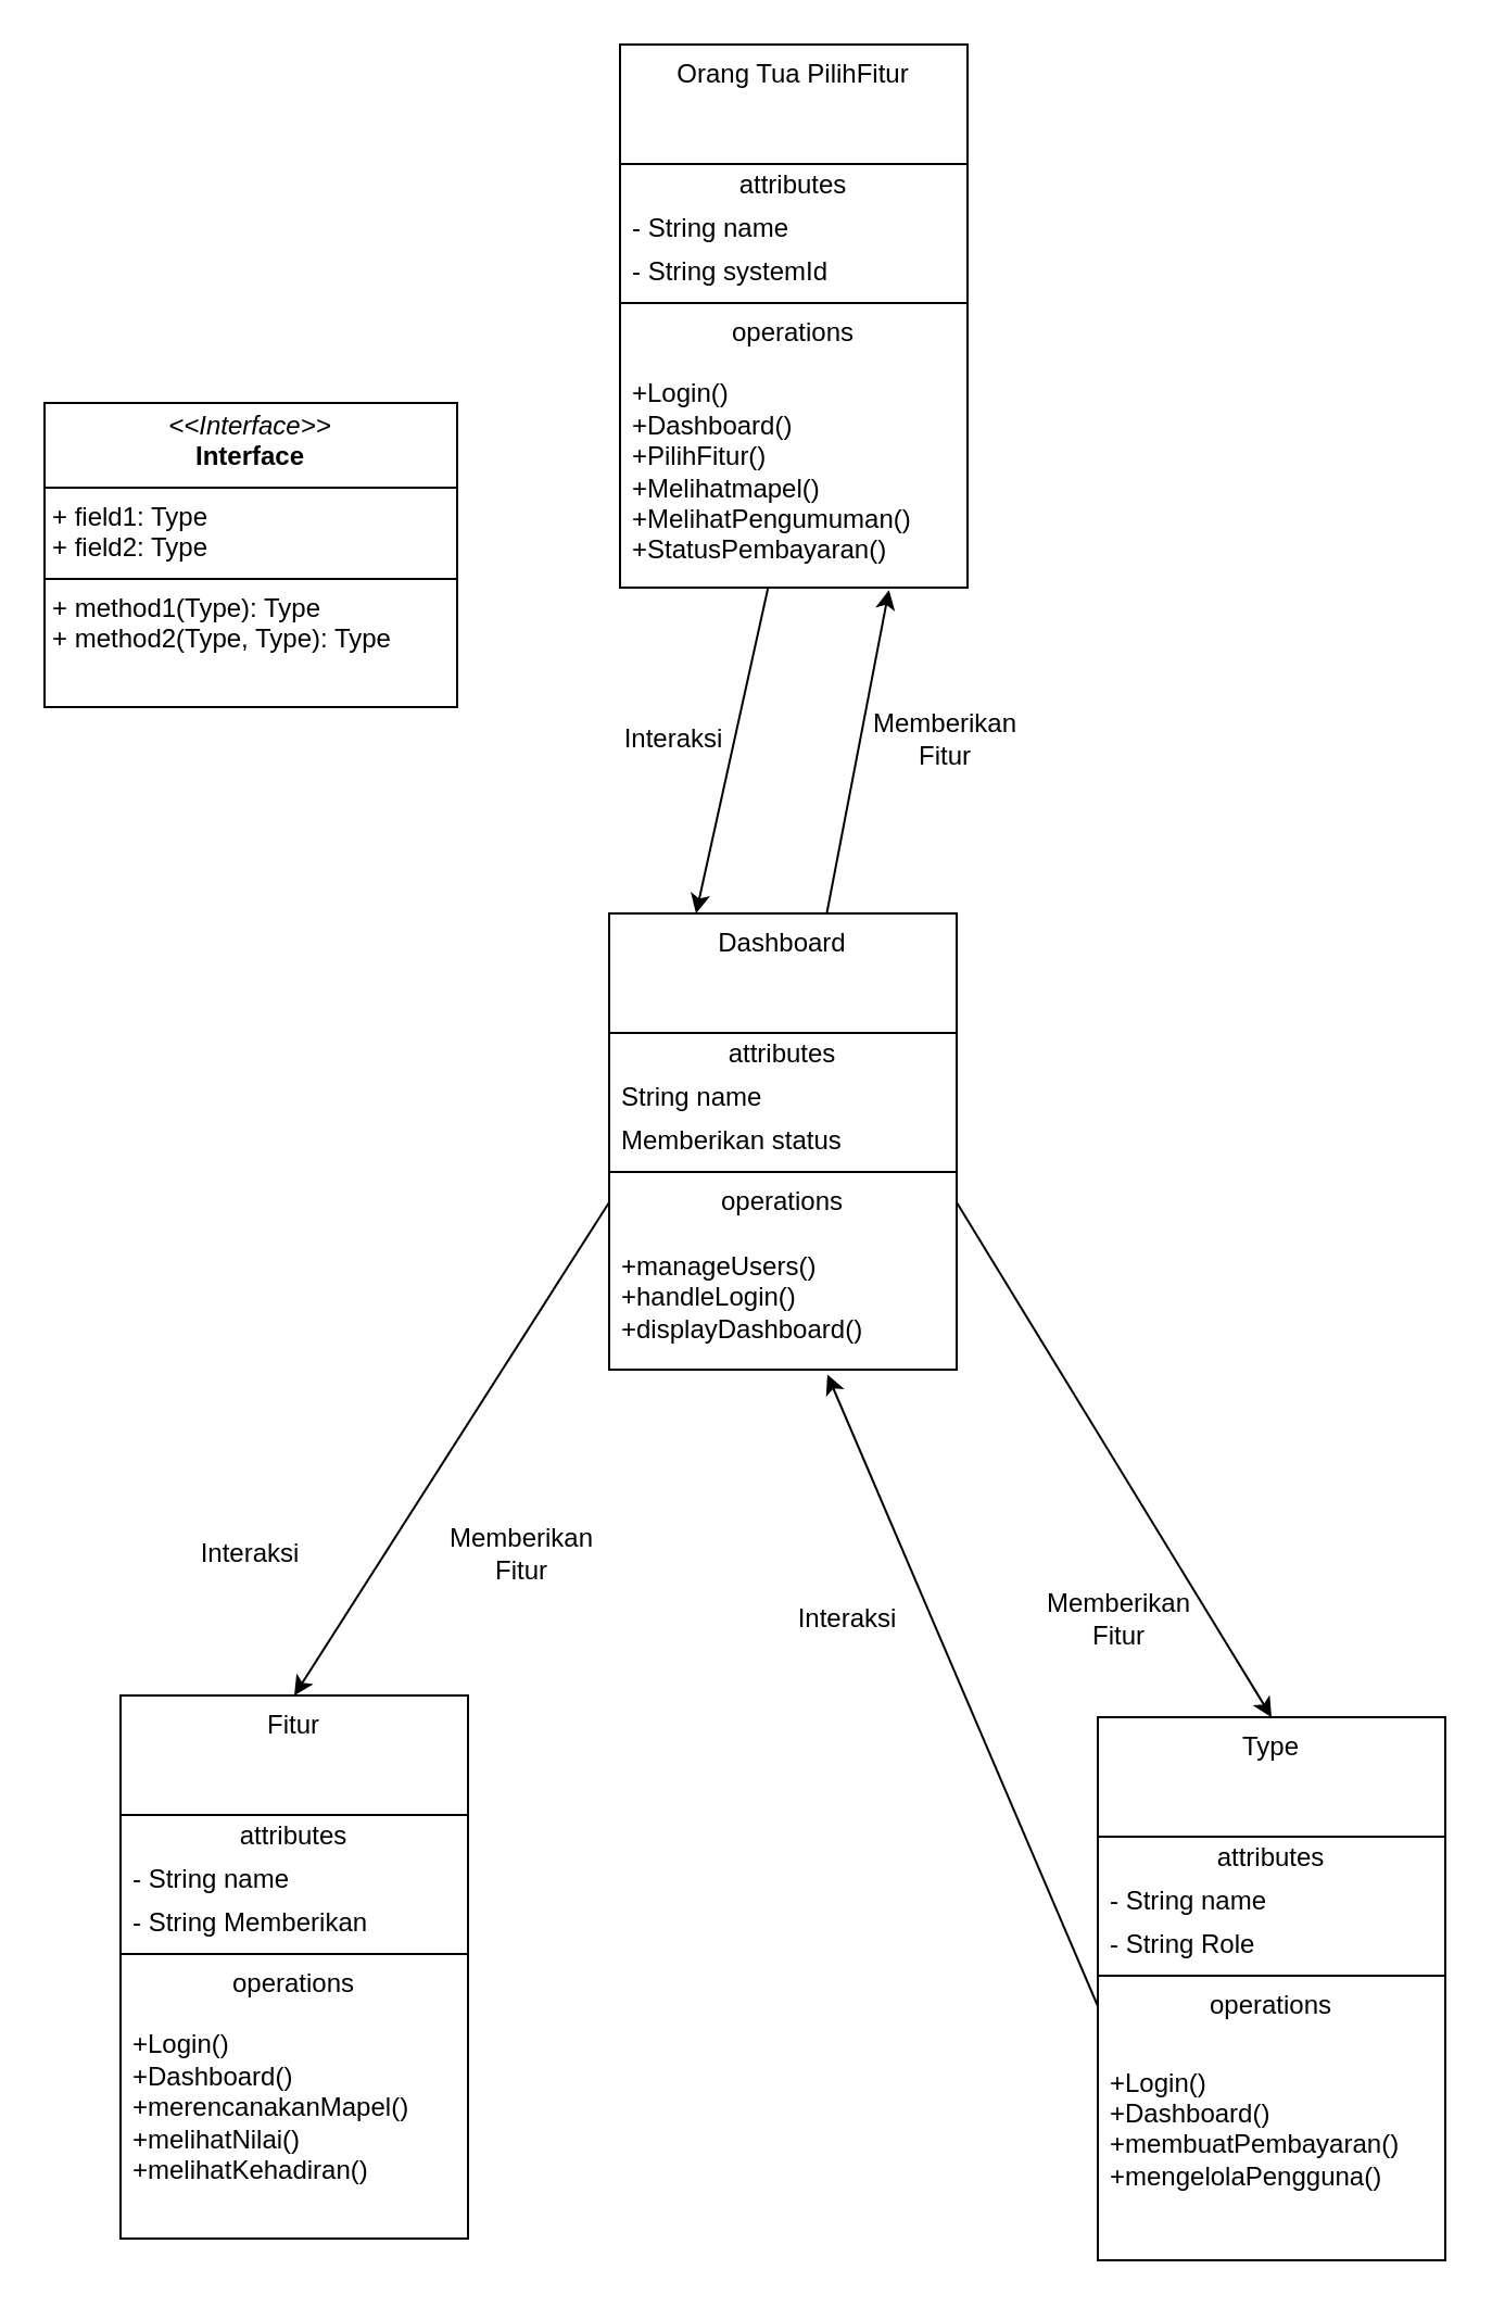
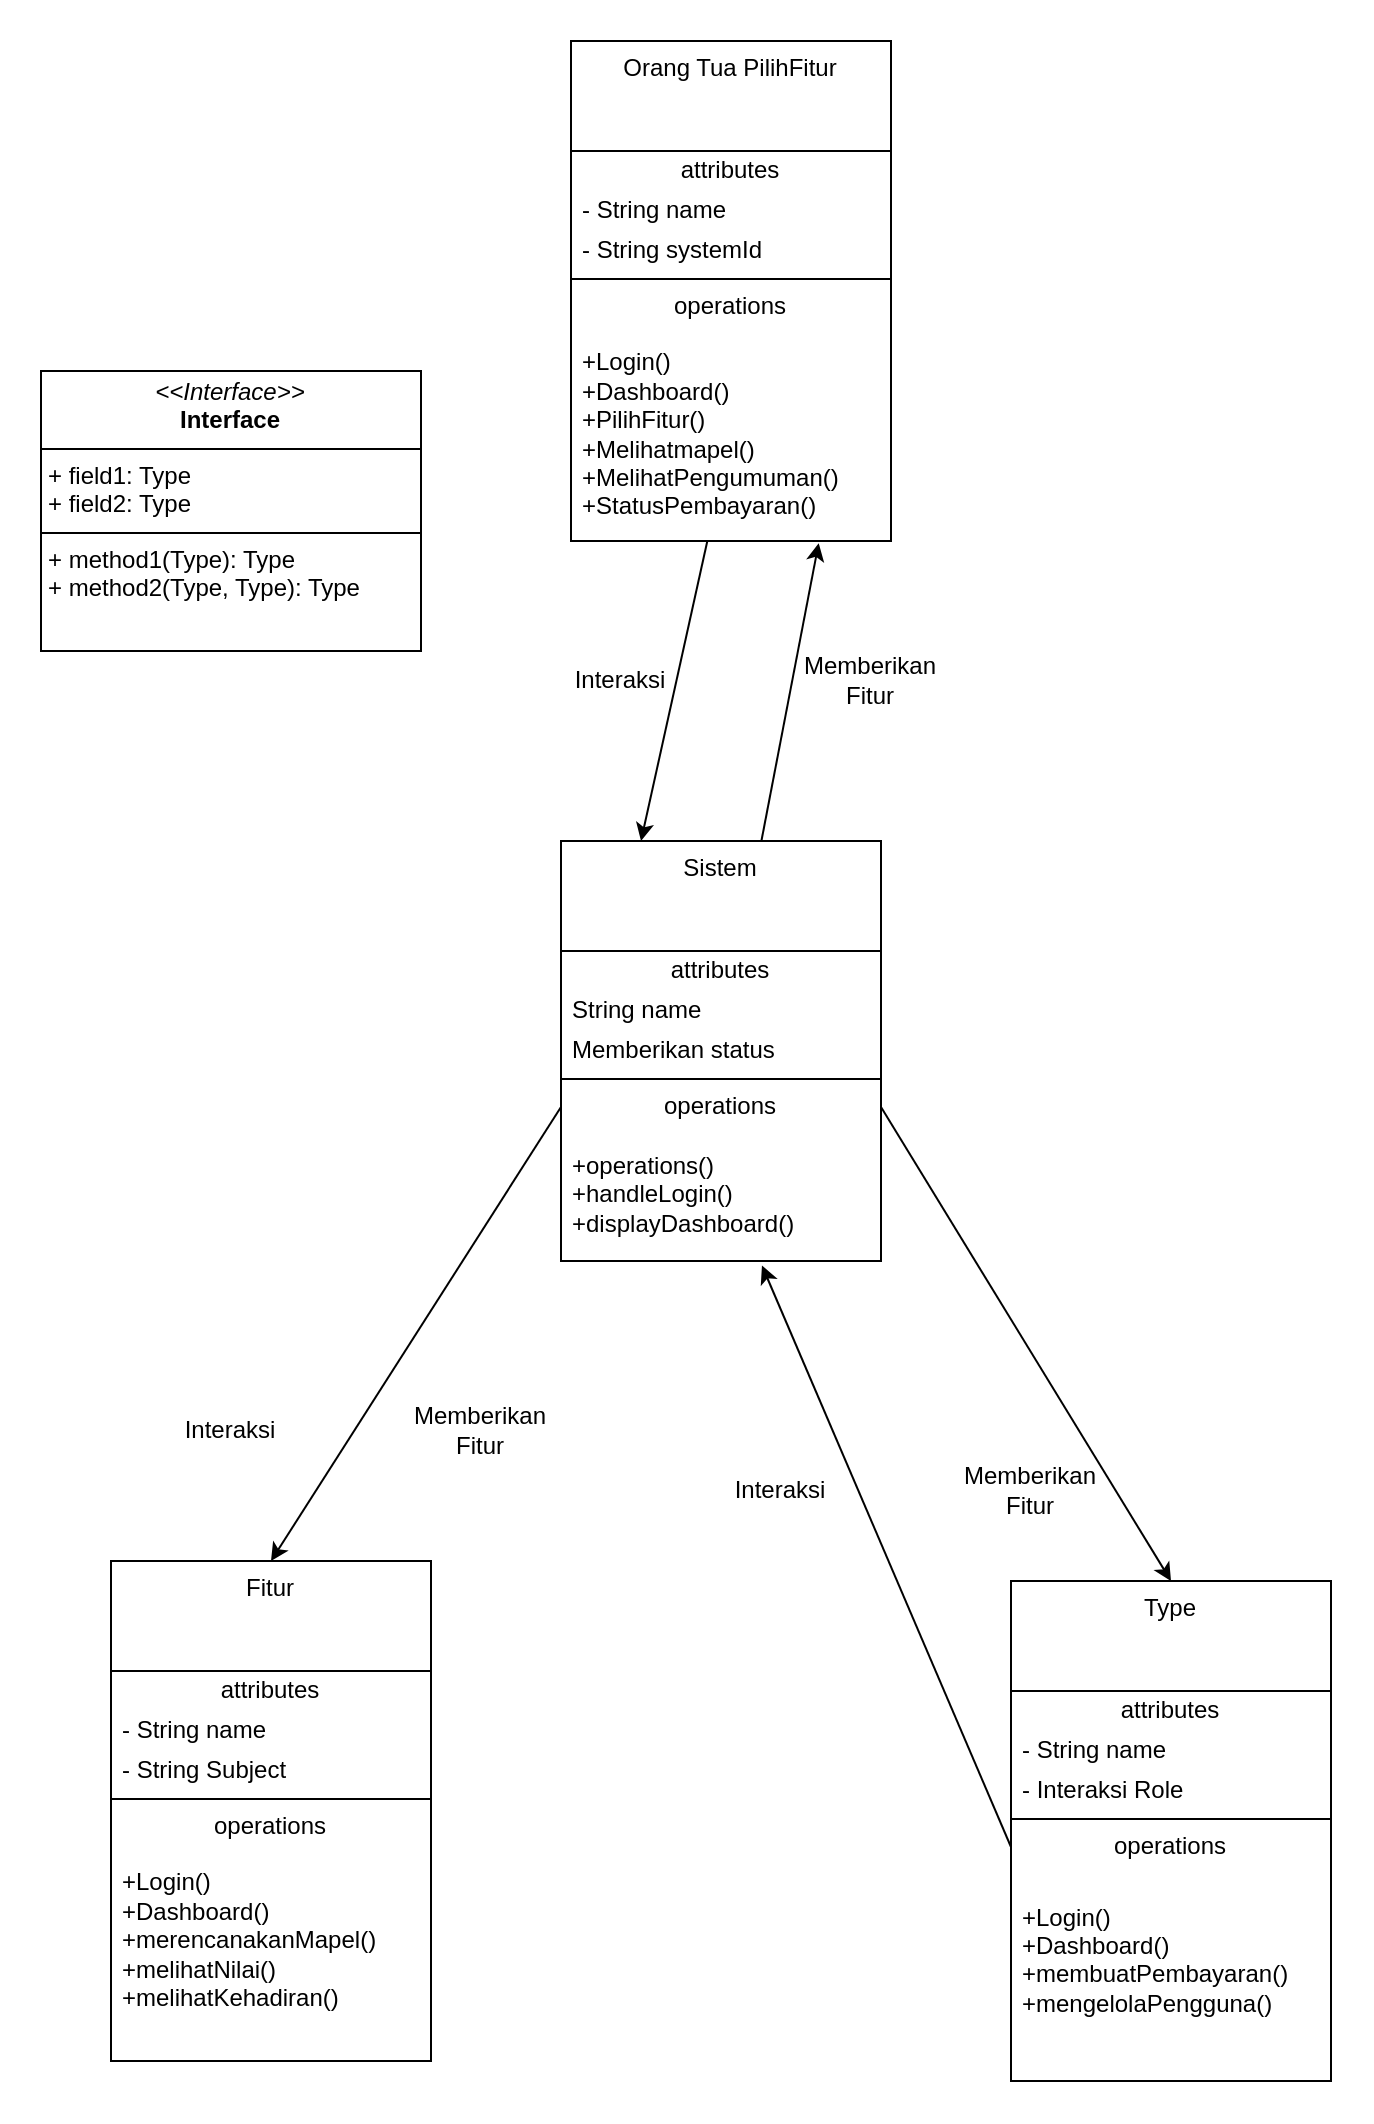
  <mxCell id="0" />
  <mxCell id="1" parent="0" />
  <mxCell id="2" value="Orang Tua PilihFitur" style="swimlane;fontStyle=0;align=center;verticalAlign=top;childLayout=stackLayout;horizontal=1;startSize=55;horizontalStack=0;resizeParent=1;resizeParentMax=0;resizeLast=0;collapsible=0;marginBottom=0;html=1;whiteSpace=wrap;" parent="1" vertex="1"><mxGeometry x="285" y="20" width="160" height="250" as="geometry" /></mxCell>
  <mxCell id="3" value="attributes" style="text;html=1;strokeColor=none;fillColor=none;align=center;verticalAlign=middle;spacingLeft=4;spacingRight=4;overflow=hidden;rotatable=0;points=[[0,0.5],[1,0.5]];portConstraint=eastwest;whiteSpace=wrap;" parent="2" vertex="1"><mxGeometry y="55" width="160" height="20" as="geometry" /></mxCell>
  <mxCell id="4" value="- String name" style="text;html=1;strokeColor=none;fillColor=none;align=left;verticalAlign=middle;spacingLeft=4;spacingRight=4;overflow=hidden;rotatable=0;points=[[0,0.5],[1,0.5]];portConstraint=eastwest;whiteSpace=wrap;" parent="2" vertex="1"><mxGeometry y="75" width="160" height="20" as="geometry" /></mxCell>
  <mxCell id="5" value="- String systemId" style="text;html=1;strokeColor=none;fillColor=none;align=left;verticalAlign=middle;spacingLeft=4;spacingRight=4;overflow=hidden;rotatable=0;points=[[0,0.5],[1,0.5]];portConstraint=eastwest;whiteSpace=wrap;" parent="2" vertex="1"><mxGeometry y="95" width="160" height="20" as="geometry" /></mxCell>
  <mxCell id="6" value="" style="line;strokeWidth=1;fillColor=none;align=left;verticalAlign=middle;spacingTop=-1;spacingLeft=3;spacingRight=3;rotatable=0;labelPosition=right;points=[];portConstraint=eastwest;" parent="2" vertex="1"><mxGeometry y="115" width="160" height="8" as="geometry" /></mxCell>
  <mxCell id="7" value="operations" style="text;html=1;strokeColor=none;fillColor=none;align=center;verticalAlign=middle;spacingLeft=4;spacingRight=4;overflow=hidden;rotatable=0;points=[[0,0.5],[1,0.5]];portConstraint=eastwest;whiteSpace=wrap;" parent="2" vertex="1"><mxGeometry y="123" width="160" height="20" as="geometry" /></mxCell>
  <mxCell id="8" value="+Login()&lt;div&gt;+Dashboard()&lt;/div&gt;&lt;div&gt;+PilihFitur()&lt;/div&gt;&lt;div&gt;+Melihatmapel()&lt;/div&gt;&lt;div&gt;+MelihatPengumuman()&lt;/div&gt;&lt;div&gt;+StatusPembayaran()&lt;/div&gt;" style="text;html=1;strokeColor=none;fillColor=none;align=left;verticalAlign=middle;spacingLeft=4;spacingRight=4;overflow=hidden;rotatable=0;points=[[0,0.5],[1,0.5]];portConstraint=eastwest;whiteSpace=wrap;" parent="2" vertex="1"><mxGeometry y="143" width="160" height="107" as="geometry" /></mxCell>
- <mxCell id="9" value="Dashboard" style="swimlane;fontStyle=0;align=center;verticalAlign=top;childLayout=stackLayout;horizontal=1;startSize=55;horizontalStack=0;resizeParent=1;resizeParentMax=0;resizeLast=0;collapsible=0;marginBottom=0;html=1;whiteSpace=wrap;" parent="1" vertex="1"><mxGeometry x="280" y="420" width="160" height="210" as="geometry" /></mxCell>
+ <mxCell id="9" value="Sistem" style="swimlane;fontStyle=0;align=center;verticalAlign=top;childLayout=stackLayout;horizontal=1;startSize=55;horizontalStack=0;resizeParent=1;resizeParentMax=0;resizeLast=0;collapsible=0;marginBottom=0;html=1;whiteSpace=wrap;" parent="1" vertex="1"><mxGeometry x="280" y="420" width="160" height="210" as="geometry" /></mxCell>
  <mxCell id="10" value="attributes" style="text;html=1;strokeColor=none;fillColor=none;align=center;verticalAlign=middle;spacingLeft=4;spacingRight=4;overflow=hidden;rotatable=0;points=[[0,0.5],[1,0.5]];portConstraint=eastwest;whiteSpace=wrap;" parent="9" vertex="1"><mxGeometry y="55" width="160" height="20" as="geometry" /></mxCell>
  <mxCell id="11" value="String name" style="text;html=1;strokeColor=none;fillColor=none;align=left;verticalAlign=middle;spacingLeft=4;spacingRight=4;overflow=hidden;rotatable=0;points=[[0,0.5],[1,0.5]];portConstraint=eastwest;whiteSpace=wrap;" parent="9" vertex="1"><mxGeometry y="75" width="160" height="20" as="geometry" /></mxCell>
  <mxCell id="12" value="Memberikan status" style="text;html=1;strokeColor=none;fillColor=none;align=left;verticalAlign=middle;spacingLeft=4;spacingRight=4;overflow=hidden;rotatable=0;points=[[0,0.5],[1,0.5]];portConstraint=eastwest;whiteSpace=wrap;" parent="9" vertex="1"><mxGeometry y="95" width="160" height="20" as="geometry" /></mxCell>
  <mxCell id="13" value="" style="line;strokeWidth=1;fillColor=none;align=left;verticalAlign=middle;spacingTop=-1;spacingLeft=3;spacingRight=3;rotatable=0;labelPosition=right;points=[];portConstraint=eastwest;" parent="9" vertex="1"><mxGeometry y="115" width="160" height="8" as="geometry" /></mxCell>
  <mxCell id="14" value="operations" style="text;html=1;strokeColor=none;fillColor=none;align=center;verticalAlign=middle;spacingLeft=4;spacingRight=4;overflow=hidden;rotatable=0;points=[[0,0.5],[1,0.5]];portConstraint=eastwest;whiteSpace=wrap;" parent="9" vertex="1"><mxGeometry y="123" width="160" height="20" as="geometry" /></mxCell>
- <mxCell id="15" value="+manageUsers()&lt;div&gt;+handleLogin()&lt;/div&gt;&lt;div&gt;+displayDashboard()&lt;/div&gt;" style="text;html=1;strokeColor=none;fillColor=none;align=left;verticalAlign=middle;spacingLeft=4;spacingRight=4;overflow=hidden;rotatable=0;points=[[0,0.5],[1,0.5]];portConstraint=eastwest;whiteSpace=wrap;" parent="9" vertex="1"><mxGeometry y="143" width="160" height="67" as="geometry" /></mxCell>
+ <mxCell id="15" value="+operations()&lt;div&gt;+handleLogin()&lt;/div&gt;&lt;div&gt;+displayDashboard()&lt;/div&gt;" style="text;html=1;strokeColor=none;fillColor=none;align=left;verticalAlign=middle;spacingLeft=4;spacingRight=4;overflow=hidden;rotatable=0;points=[[0,0.5],[1,0.5]];portConstraint=eastwest;whiteSpace=wrap;" parent="9" vertex="1"><mxGeometry y="143" width="160" height="67" as="geometry" /></mxCell>
  <mxCell id="16" value="Fitur" style="swimlane;fontStyle=0;align=center;verticalAlign=top;childLayout=stackLayout;horizontal=1;startSize=55;horizontalStack=0;resizeParent=1;resizeParentMax=0;resizeLast=0;collapsible=0;marginBottom=0;html=1;whiteSpace=wrap;" parent="1" vertex="1"><mxGeometry x="55" y="780" width="160" height="250" as="geometry" /></mxCell>
  <mxCell id="17" value="attributes" style="text;html=1;strokeColor=none;fillColor=none;align=center;verticalAlign=middle;spacingLeft=4;spacingRight=4;overflow=hidden;rotatable=0;points=[[0,0.5],[1,0.5]];portConstraint=eastwest;whiteSpace=wrap;" parent="16" vertex="1"><mxGeometry y="55" width="160" height="20" as="geometry" /></mxCell>
  <mxCell id="18" value="- String name" style="text;html=1;strokeColor=none;fillColor=none;align=left;verticalAlign=middle;spacingLeft=4;spacingRight=4;overflow=hidden;rotatable=0;points=[[0,0.5],[1,0.5]];portConstraint=eastwest;whiteSpace=wrap;" parent="16" vertex="1"><mxGeometry y="75" width="160" height="20" as="geometry" /></mxCell>
- <mxCell id="19" value="- String Memberikan" style="text;html=1;strokeColor=none;fillColor=none;align=left;verticalAlign=middle;spacingLeft=4;spacingRight=4;overflow=hidden;rotatable=0;points=[[0,0.5],[1,0.5]];portConstraint=eastwest;whiteSpace=wrap;" parent="16" vertex="1"><mxGeometry y="95" width="160" height="20" as="geometry" /></mxCell>
+ <mxCell id="19" value="- String Subject" style="text;html=1;strokeColor=none;fillColor=none;align=left;verticalAlign=middle;spacingLeft=4;spacingRight=4;overflow=hidden;rotatable=0;points=[[0,0.5],[1,0.5]];portConstraint=eastwest;whiteSpace=wrap;" parent="16" vertex="1"><mxGeometry y="95" width="160" height="20" as="geometry" /></mxCell>
  <mxCell id="20" value="" style="line;strokeWidth=1;fillColor=none;align=left;verticalAlign=middle;spacingTop=-1;spacingLeft=3;spacingRight=3;rotatable=0;labelPosition=right;points=[];portConstraint=eastwest;" parent="16" vertex="1"><mxGeometry y="115" width="160" height="8" as="geometry" /></mxCell>
  <mxCell id="21" value="operations" style="text;html=1;strokeColor=none;fillColor=none;align=center;verticalAlign=middle;spacingLeft=4;spacingRight=4;overflow=hidden;rotatable=0;points=[[0,0.5],[1,0.5]];portConstraint=eastwest;whiteSpace=wrap;" parent="16" vertex="1"><mxGeometry y="123" width="160" height="20" as="geometry" /></mxCell>
  <mxCell id="22" value="+Login()&lt;div&gt;+Dashboard()&lt;/div&gt;&lt;div&gt;+merencanakanMapel()&lt;/div&gt;&lt;div&gt;+melihatNilai()&lt;/div&gt;&lt;div&gt;+melihatKehadiran()&lt;/div&gt;&lt;div&gt;&lt;br&gt;&lt;/div&gt;" style="text;html=1;strokeColor=none;fillColor=none;align=left;verticalAlign=middle;spacingLeft=4;spacingRight=4;overflow=hidden;rotatable=0;points=[[0,0.5],[1,0.5]];portConstraint=eastwest;whiteSpace=wrap;" parent="16" vertex="1"><mxGeometry y="143" width="160" height="107" as="geometry" /></mxCell>
  <mxCell id="23" value="Type" style="swimlane;fontStyle=0;align=center;verticalAlign=top;childLayout=stackLayout;horizontal=1;startSize=55;horizontalStack=0;resizeParent=1;resizeParentMax=0;resizeLast=0;collapsible=0;marginBottom=0;html=1;whiteSpace=wrap;" parent="1" vertex="1"><mxGeometry x="505" y="790" width="160" height="250" as="geometry" /></mxCell>
  <mxCell id="24" value="attributes" style="text;html=1;strokeColor=none;fillColor=none;align=center;verticalAlign=middle;spacingLeft=4;spacingRight=4;overflow=hidden;rotatable=0;points=[[0,0.5],[1,0.5]];portConstraint=eastwest;whiteSpace=wrap;" parent="23" vertex="1"><mxGeometry y="55" width="160" height="20" as="geometry" /></mxCell>
  <mxCell id="25" value="- String name" style="text;html=1;strokeColor=none;fillColor=none;align=left;verticalAlign=middle;spacingLeft=4;spacingRight=4;overflow=hidden;rotatable=0;points=[[0,0.5],[1,0.5]];portConstraint=eastwest;whiteSpace=wrap;" parent="23" vertex="1"><mxGeometry y="75" width="160" height="20" as="geometry" /></mxCell>
- <mxCell id="26" value="- String Role" style="text;html=1;strokeColor=none;fillColor=none;align=left;verticalAlign=middle;spacingLeft=4;spacingRight=4;overflow=hidden;rotatable=0;points=[[0,0.5],[1,0.5]];portConstraint=eastwest;whiteSpace=wrap;" parent="23" vertex="1"><mxGeometry y="95" width="160" height="20" as="geometry" /></mxCell>
+ <mxCell id="26" value="- Interaksi Role" style="text;html=1;strokeColor=none;fillColor=none;align=left;verticalAlign=middle;spacingLeft=4;spacingRight=4;overflow=hidden;rotatable=0;points=[[0,0.5],[1,0.5]];portConstraint=eastwest;whiteSpace=wrap;" parent="23" vertex="1"><mxGeometry y="95" width="160" height="20" as="geometry" /></mxCell>
  <mxCell id="27" value="" style="line;strokeWidth=1;fillColor=none;align=left;verticalAlign=middle;spacingTop=-1;spacingLeft=3;spacingRight=3;rotatable=0;labelPosition=right;points=[];portConstraint=eastwest;" parent="23" vertex="1"><mxGeometry y="115" width="160" height="8" as="geometry" /></mxCell>
  <mxCell id="28" value="operations" style="text;html=1;strokeColor=none;fillColor=none;align=center;verticalAlign=middle;spacingLeft=4;spacingRight=4;overflow=hidden;rotatable=0;points=[[0,0.5],[1,0.5]];portConstraint=eastwest;whiteSpace=wrap;" parent="23" vertex="1"><mxGeometry y="123" width="160" height="20" as="geometry" /></mxCell>
  <mxCell id="29" value="+Login()&lt;div&gt;+Dashboard()&lt;/div&gt;&lt;div&gt;+membuatPembayaran()&lt;/div&gt;&lt;div&gt;+mengelolaPengguna()&lt;/div&gt;&lt;div&gt;&lt;br&gt;&lt;/div&gt;" style="text;html=1;strokeColor=none;fillColor=none;align=left;verticalAlign=middle;spacingLeft=4;spacingRight=4;overflow=hidden;rotatable=0;points=[[0,0.5],[1,0.5]];portConstraint=eastwest;whiteSpace=wrap;" parent="23" vertex="1"><mxGeometry y="143" width="160" height="107" as="geometry" /></mxCell>
  <mxCell id="30" style="edgeStyle=none;html=1;entryX=0.25;entryY=0;entryDx=0;entryDy=0;" parent="1" source="8" target="9" edge="1"><mxGeometry relative="1" as="geometry" /></mxCell>
  <mxCell id="31" style="edgeStyle=none;html=1;entryX=0.774;entryY=1.01;entryDx=0;entryDy=0;entryPerimeter=0;" parent="1" source="9" target="8" edge="1"><mxGeometry relative="1" as="geometry" /></mxCell>
  <mxCell id="32" style="edgeStyle=none;html=1;entryX=0.5;entryY=0;entryDx=0;entryDy=0;exitX=0;exitY=0.5;exitDx=0;exitDy=0;" parent="1" source="14" target="16" edge="1"><mxGeometry relative="1" as="geometry" /></mxCell>
  <mxCell id="33" style="edgeStyle=none;html=1;entryX=0.5;entryY=0;entryDx=0;entryDy=0;exitX=1;exitY=0.5;exitDx=0;exitDy=0;" parent="1" source="14" target="23" edge="1"><mxGeometry relative="1" as="geometry" /></mxCell>
  <mxCell id="34" style="edgeStyle=none;html=1;entryX=0.628;entryY=1.034;entryDx=0;entryDy=0;entryPerimeter=0;exitX=0;exitY=0.5;exitDx=0;exitDy=0;" parent="1" source="28" target="15" edge="1"><mxGeometry relative="1" as="geometry" /></mxCell>
  <mxCell id="35" value="Interaksi" style="text;html=1;align=center;verticalAlign=middle;whiteSpace=wrap;rounded=0;" parent="1" vertex="1"><mxGeometry x="280" y="325" width="60" height="30" as="geometry" /></mxCell>
  <mxCell id="36" value="Memberikan Fitur" style="text;html=1;align=center;verticalAlign=middle;whiteSpace=wrap;rounded=0;" parent="1" vertex="1"><mxGeometry x="405" y="325" width="60" height="30" as="geometry" /></mxCell>
  <mxCell id="37" value="Interaksi" style="text;html=1;align=center;verticalAlign=middle;whiteSpace=wrap;rounded=0;" parent="1" vertex="1"><mxGeometry x="85" y="700" width="60" height="30" as="geometry" /></mxCell>
  <mxCell id="38" value="Memberikan Fitur" style="text;html=1;align=center;verticalAlign=middle;whiteSpace=wrap;rounded=0;" parent="1" vertex="1"><mxGeometry x="210" y="700" width="60" height="30" as="geometry" /></mxCell>
  <mxCell id="39" value="Interaksi" style="text;html=1;align=center;verticalAlign=middle;whiteSpace=wrap;rounded=0;" parent="1" vertex="1"><mxGeometry x="360" y="730" width="60" height="30" as="geometry" /></mxCell>
  <mxCell id="40" value="Memberikan Fitur" style="text;html=1;align=center;verticalAlign=middle;whiteSpace=wrap;rounded=0;" parent="1" vertex="1"><mxGeometry x="485" y="730" width="60" height="30" as="geometry" /></mxCell>
  <mxCell id="41" value="&lt;p style=&quot;margin:0px;margin-top:4px;text-align:center;&quot;&gt;&lt;i&gt;&amp;lt;&amp;lt;Interface&amp;gt;&amp;gt;&lt;/i&gt;&lt;br/&gt;&lt;b&gt;Interface&lt;/b&gt;&lt;/p&gt;&lt;hr size=&quot;1&quot; style=&quot;border-style:solid;&quot;/&gt;&lt;p style=&quot;margin:0px;margin-left:4px;&quot;&gt;+ field1: Type&lt;br/&gt;+ field2: Type&lt;/p&gt;&lt;hr size=&quot;1&quot; style=&quot;border-style:solid;&quot;/&gt;&lt;p style=&quot;margin:0px;margin-left:4px;&quot;&gt;+ method1(Type): Type&lt;br/&gt;+ method2(Type, Type): Type&lt;/p&gt;" style="verticalAlign=top;align=left;overflow=fill;html=1;whiteSpace=wrap;" vertex="1" parent="1"><mxGeometry x="20" y="185" width="190" height="140" as="geometry" /></mxCell>
